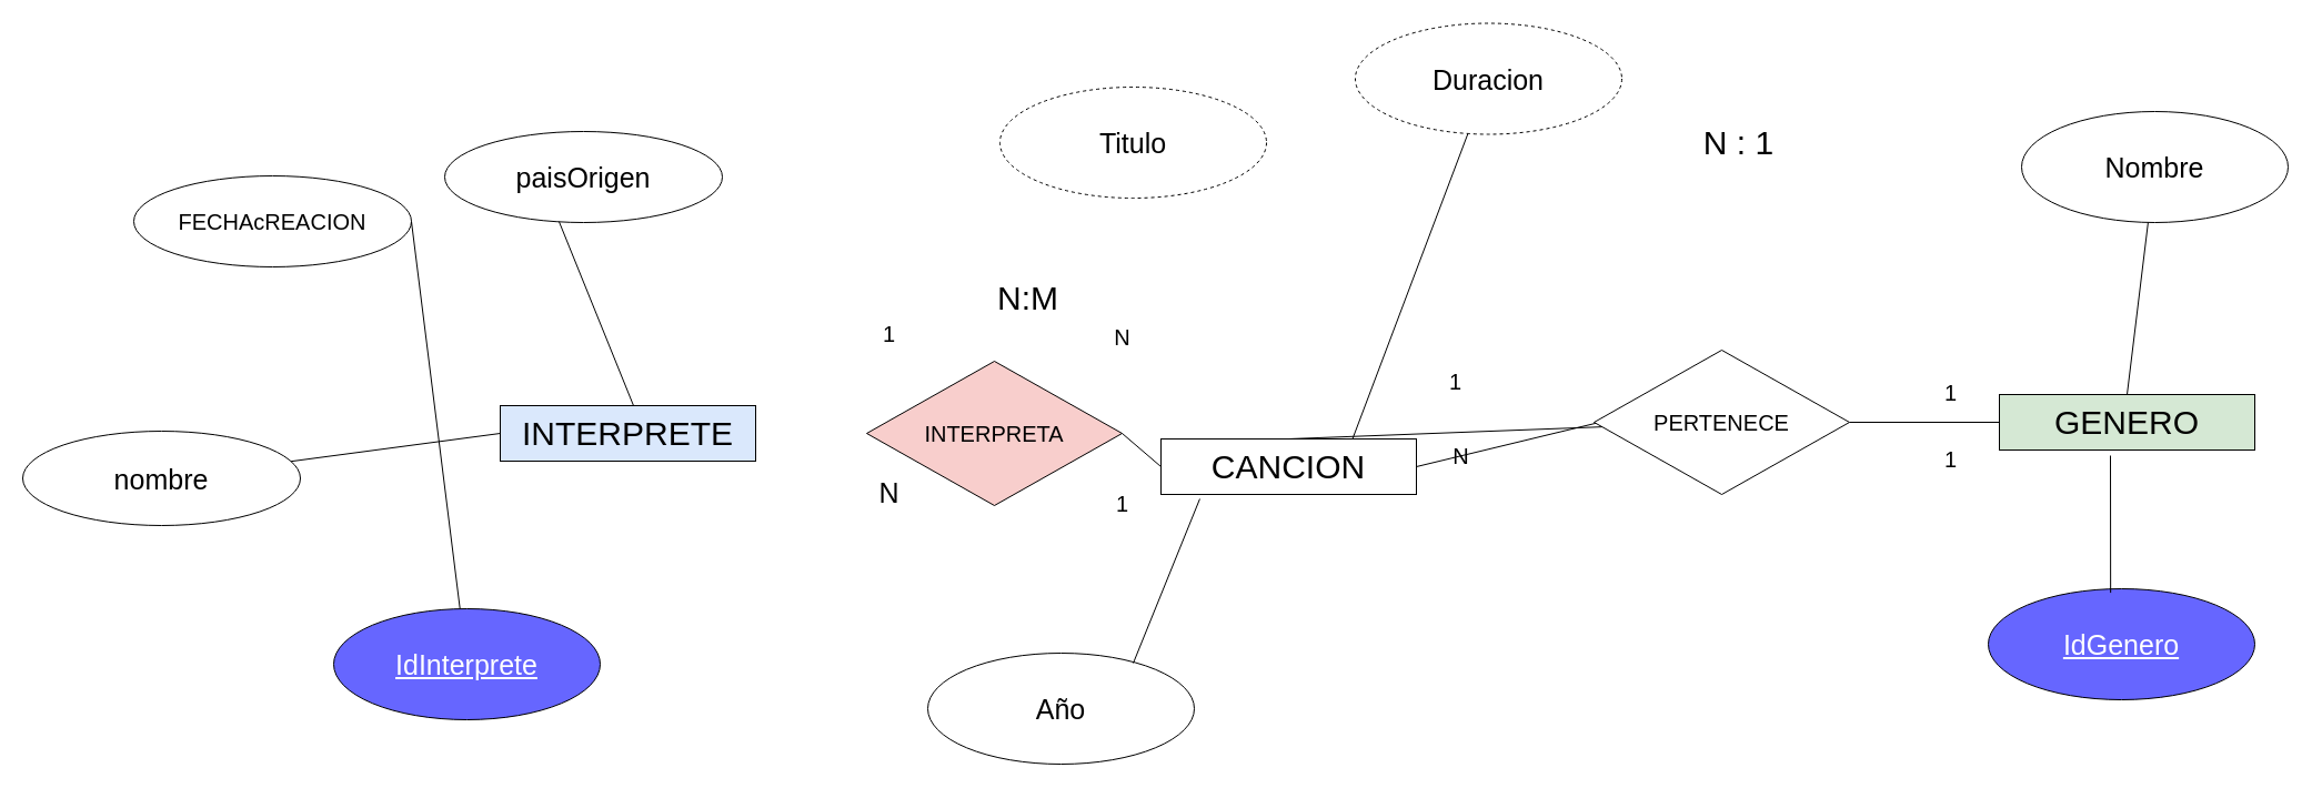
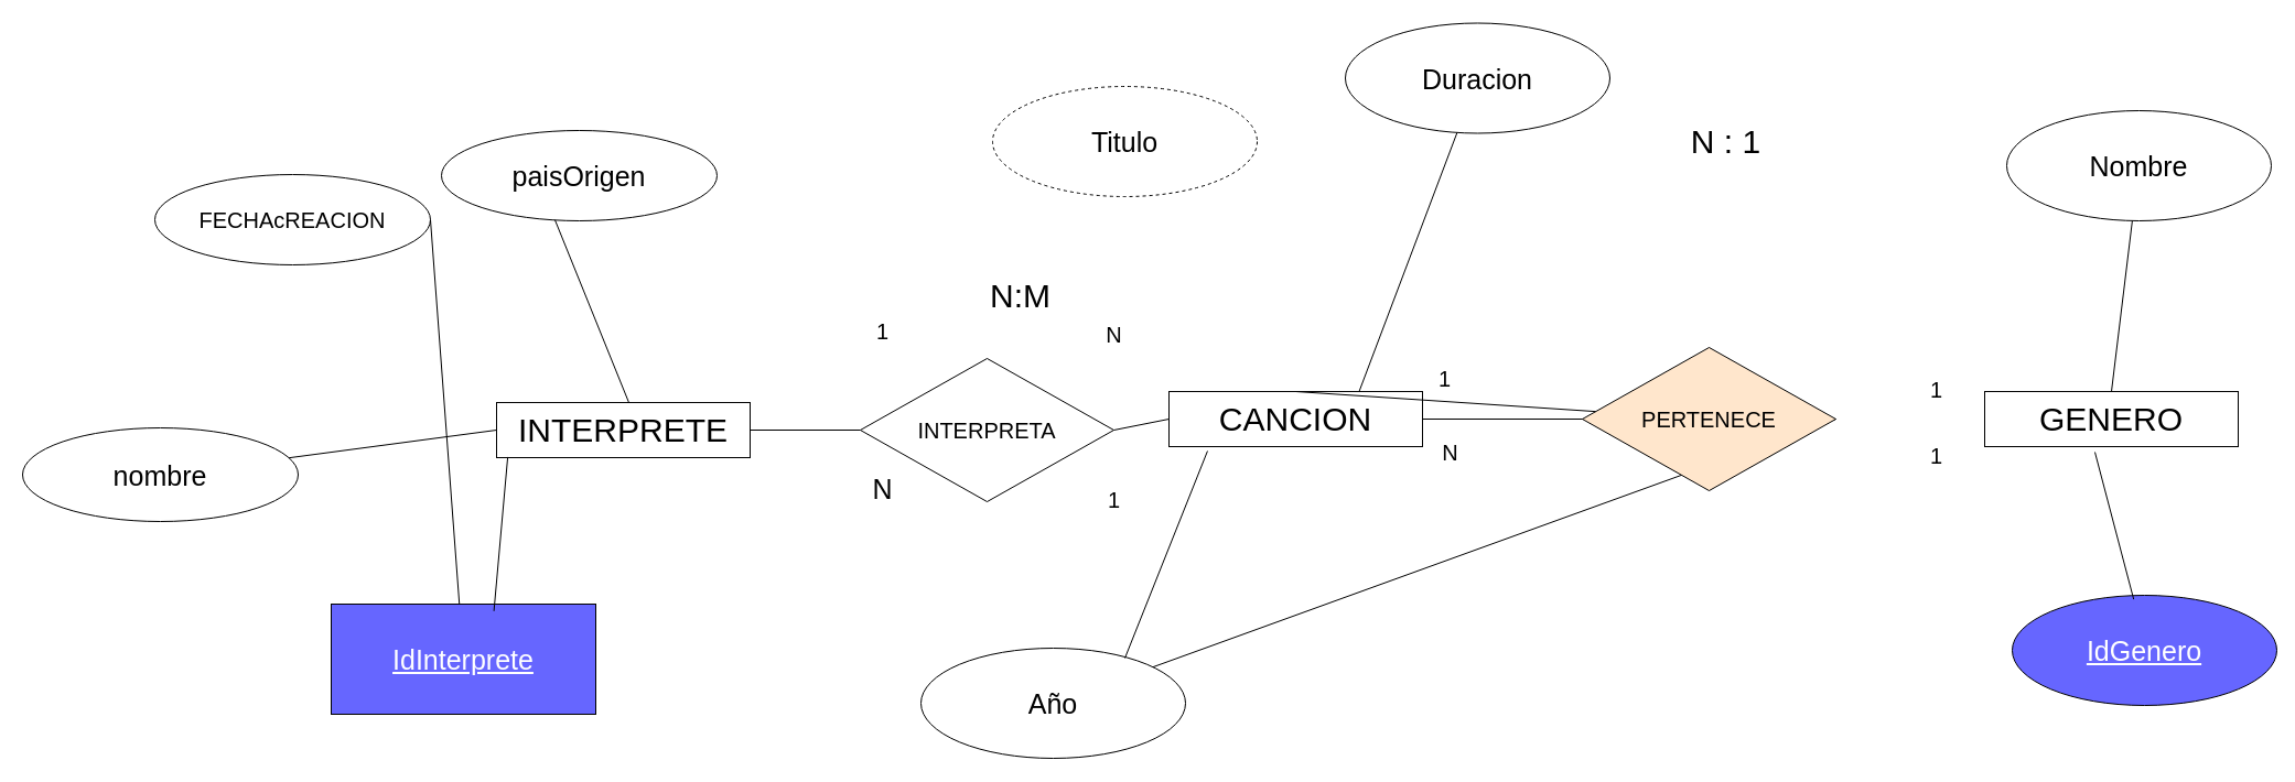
  <mxCell id="0" />
  <mxCell id="1" parent="0" />
- <mxCell id="2" value="&lt;font style=&quot;font-size: 30px;&quot;&gt;INTERPRETE&lt;/font&gt;" style="html=1;whiteSpace=wrap;fillColor=#dae8fc;" parent="1" vertex="1"><mxGeometry x="450" y="365" width="230" height="50" as="geometry" /></mxCell>
- <mxCell id="3" value="&lt;div style=&quot;font-size: 30px;&quot;&gt;&lt;font style=&quot;font-size: 30px;&quot;&gt;CANCION&lt;/font&gt;&lt;/div&gt;" style="html=1;whiteSpace=wrap;" parent="1" vertex="1"><mxGeometry x="1045" y="395" width="230" height="50" as="geometry" /></mxCell>
- <mxCell id="4" value="&lt;div style=&quot;font-size: 30px;&quot;&gt;GENERO&lt;/div&gt;" style="html=1;whiteSpace=wrap;fillColor=#d5e8d4;" parent="1" vertex="1"><mxGeometry x="1800" y="355" width="230" height="50" as="geometry" /></mxCell>
- <mxCell id="5" value="&lt;font style=&quot;font-size: 20px;&quot;&gt;INTERPRETA&lt;/font&gt;" style="rhombus;whiteSpace=wrap;html=1;fillColor=#f8cecc;" parent="1" vertex="1"><mxGeometry x="780" y="325" width="230" height="130" as="geometry" /></mxCell>
+ <mxCell id="2" value="&lt;font style=&quot;font-size: 30px;&quot;&gt;INTERPRETE&lt;/font&gt;" style="html=1;whiteSpace=wrap;" parent="1" vertex="1"><mxGeometry x="450" y="365" width="230" height="50" as="geometry" /></mxCell>
+ <mxCell id="3" value="&lt;div style=&quot;font-size: 30px;&quot;&gt;&lt;font style=&quot;font-size: 30px;&quot;&gt;CANCION&lt;/font&gt;&lt;/div&gt;" style="html=1;whiteSpace=wrap;" parent="1" vertex="1"><mxGeometry x="1060" y="355" width="230" height="50" as="geometry" /></mxCell>
+ <mxCell id="4" value="&lt;div style=&quot;font-size: 30px;&quot;&gt;GENERO&lt;/div&gt;" style="html=1;whiteSpace=wrap;" parent="1" vertex="1"><mxGeometry x="1800" y="355" width="230" height="50" as="geometry" /></mxCell>
+ <mxCell id="5" value="&lt;font style=&quot;font-size: 20px;&quot;&gt;INTERPRETA&lt;/font&gt;" style="rhombus;whiteSpace=wrap;html=1;" parent="1" vertex="1"><mxGeometry x="780" y="325" width="230" height="130" as="geometry" /></mxCell>
+ <mxCell id="6" value="" style="endArrow=none;html=1;rounded=0;exitX=1;exitY=0.5;exitDx=0;exitDy=0;entryX=0;entryY=0.5;entryDx=0;entryDy=0;" parent="1" source="2" target="5" edge="1"><mxGeometry width="50" height="50" relative="1" as="geometry"><mxPoint x="800" y="460" as="sourcePoint" /><mxPoint x="850" y="410" as="targetPoint" /></mxGeometry></mxCell>
  <mxCell id="7" value="" style="endArrow=none;html=1;rounded=0;entryX=0;entryY=0.5;entryDx=0;entryDy=0;exitX=1;exitY=0.5;exitDx=0;exitDy=0;" parent="1" source="5" target="3" edge="1"><mxGeometry width="50" height="50" relative="1" as="geometry"><mxPoint x="980" y="470" as="sourcePoint" /><mxPoint x="1030" y="420" as="targetPoint" /></mxGeometry></mxCell>
  <mxCell id="8" value="" style="endArrow=none;html=1;rounded=0;entryX=0;entryY=0.5;entryDx=0;entryDy=0;exitX=1;exitY=0.5;exitDx=0;exitDy=0;" parent="1" source="3" edge="1"><mxGeometry width="50" height="50" relative="1" as="geometry"><mxPoint x="1300" y="460" as="sourcePoint" /><mxPoint x="1440" y="380" as="targetPoint" /></mxGeometry></mxCell>
- <mxCell id="9" value="" style="endArrow=none;html=1;rounded=0;entryX=0;entryY=0.5;entryDx=0;entryDy=0;exitX=1;exitY=0.5;exitDx=0;exitDy=0;" parent="1" source="20" target="4" edge="1"><mxGeometry width="50" height="50" relative="1" as="geometry"><mxPoint x="1681" y="390" as="sourcePoint" /><mxPoint x="1691" y="380" as="targetPoint" /></mxGeometry></mxCell>
+ <mxCell id="9" value="" style="endArrow=none;html=1;rounded=0;exitX=1;exitY=0.5;exitDx=0;exitDy=0;" parent="1" source="20" target="37" edge="1"><mxGeometry width="50" height="50" relative="1" as="geometry"><mxPoint x="1681" y="390" as="sourcePoint" /><mxPoint x="1691" y="380" as="targetPoint" /></mxGeometry></mxCell>
  <mxCell id="10" value="&lt;div style=&quot;font-size: 20px;&quot;&gt;1&lt;/div&gt;" style="text;html=1;align=center;verticalAlign=middle;resizable=0;points=[];autosize=1;strokeColor=none;fillColor=none;" parent="1" vertex="1"><mxGeometry x="1295" y="323" width="30" height="40" as="geometry" /></mxCell>
  <mxCell id="11" value="&lt;div style=&quot;font-size: 20px;&quot;&gt;1&lt;/div&gt;" style="text;html=1;align=center;verticalAlign=middle;resizable=0;points=[];autosize=1;strokeColor=none;fillColor=none;" parent="1" vertex="1"><mxGeometry x="1741" y="333" width="30" height="40" as="geometry" /></mxCell>
  <mxCell id="12" value="&lt;div style=&quot;font-size: 20px;&quot;&gt;1&lt;/div&gt;" style="text;html=1;align=center;verticalAlign=middle;resizable=0;points=[];autosize=1;strokeColor=none;fillColor=none;" parent="1" vertex="1"><mxGeometry x="1741" y="393" width="30" height="40" as="geometry" /></mxCell>
  <mxCell id="13" value="&lt;div style=&quot;font-size: 20px;&quot;&gt;N&lt;/div&gt;" style="text;html=1;align=center;verticalAlign=middle;resizable=0;points=[];autosize=1;strokeColor=none;fillColor=none;" parent="1" vertex="1"><mxGeometry x="1295" y="390" width="40" height="40" as="geometry" /></mxCell>
  <mxCell id="14" value="&lt;font style=&quot;font-size: 30px;&quot;&gt;N : 1&lt;/font&gt;" style="text;html=1;align=center;verticalAlign=middle;resizable=0;points=[];autosize=1;strokeColor=none;fillColor=none;" parent="1" vertex="1"><mxGeometry x="1520" y="103" width="90" height="50" as="geometry" /></mxCell>
  <mxCell id="15" value="&lt;font style=&quot;font-size: 20px;&quot;&gt;1&lt;/font&gt;" style="text;html=1;align=center;verticalAlign=middle;resizable=0;points=[];autosize=1;strokeColor=none;fillColor=none;" parent="1" vertex="1"><mxGeometry x="785" y="280" width="30" height="40" as="geometry" /></mxCell>
  <mxCell id="16" value="&lt;font style=&quot;font-size: 20px;&quot;&gt;N&lt;/font&gt;" style="text;html=1;align=center;verticalAlign=middle;resizable=0;points=[];autosize=1;strokeColor=none;fillColor=none;" parent="1" vertex="1"><mxGeometry x="990" y="283" width="40" height="40" as="geometry" /></mxCell>
  <mxCell id="17" value="&lt;font style=&quot;font-size: 20px;&quot;&gt;1&lt;/font&gt;" style="text;html=1;align=center;verticalAlign=middle;resizable=0;points=[];autosize=1;strokeColor=none;fillColor=none;" parent="1" vertex="1"><mxGeometry x="995" y="433" width="30" height="40" as="geometry" /></mxCell>
  <mxCell id="18" value="&lt;font style=&quot;font-size: 25px;&quot;&gt;N&lt;/font&gt;" style="text;html=1;align=center;verticalAlign=middle;resizable=0;points=[];autosize=1;strokeColor=none;fillColor=none;" parent="1" vertex="1"><mxGeometry x="780" y="423" width="40" height="40" as="geometry" /></mxCell>
  <mxCell id="19" value="&lt;font style=&quot;font-size: 30px;&quot;&gt;N:M&lt;/font&gt;" style="text;html=1;align=center;verticalAlign=middle;resizable=0;points=[];autosize=1;strokeColor=none;fillColor=none;" parent="1" vertex="1"><mxGeometry x="885" y="243" width="80" height="50" as="geometry" /></mxCell>
- <mxCell id="20" value="&lt;font style=&quot;font-size: 20px;&quot;&gt;PERTENECE&lt;/font&gt;" style="rhombus;whiteSpace=wrap;html=1;" parent="1" vertex="1"><mxGeometry x="1435" y="315" width="230" height="130" as="geometry" /></mxCell>
- <mxCell id="21" value="&lt;font color=&quot;#ffffff&quot; style=&quot;font-size: 25px;&quot;&gt;&lt;u&gt;IdInterprete&lt;/u&gt;&lt;/font&gt;" style="ellipse;whiteSpace=wrap;html=1;fillColor=#6666FF;" parent="1" vertex="1"><mxGeometry x="300" y="548" width="240" height="100" as="geometry" /></mxCell>
+ <mxCell id="20" value="&lt;font style=&quot;font-size: 20px;&quot;&gt;PERTENECE&lt;/font&gt;" style="rhombus;whiteSpace=wrap;html=1;fillColor=#ffe6cc;" parent="1" vertex="1"><mxGeometry x="1435" y="315" width="230" height="130" as="geometry" /></mxCell>
+ <mxCell id="21" value="&lt;font color=&quot;#ffffff&quot; style=&quot;font-size: 25px;&quot;&gt;&lt;u&gt;IdInterprete&lt;/u&gt;&lt;/font&gt;" style="whiteSpace=wrap;html=1;fillColor=#6666FF;rounded=0;" parent="1" vertex="1"><mxGeometry x="300" y="548" width="240" height="100" as="geometry" /></mxCell>
  <mxCell id="22" value="&lt;font style=&quot;font-size: 25px;&quot;&gt;nombre&lt;/font&gt;" style="ellipse;whiteSpace=wrap;html=1;" parent="1" vertex="1"><mxGeometry x="20" y="388" width="250" height="85" as="geometry" /></mxCell>
- <mxCell id="23" value="&lt;font style=&quot;font-size: 20px;&quot;&gt;FECHAcREACION&lt;/font&gt;" style="ellipse;whiteSpace=wrap;html=1;" parent="1" vertex="1"><mxGeometry x="120" y="158" width="250" height="82" as="geometry" /></mxCell>
+ <mxCell id="23" value="&lt;font style=&quot;font-size: 20px;&quot;&gt;FECHAcREACION&lt;/font&gt;" style="ellipse;whiteSpace=wrap;html=1;" parent="1" vertex="1"><mxGeometry x="140" y="158" width="250" height="82" as="geometry" /></mxCell>
  <mxCell id="24" value="&lt;font style=&quot;font-size: 25px;&quot;&gt;paisOrigen&lt;/font&gt;" style="ellipse;whiteSpace=wrap;html=1;" parent="1" vertex="1"><mxGeometry x="400" y="118" width="250" height="82" as="geometry" /></mxCell>
  <mxCell id="25" value="&lt;font style=&quot;font-size: 25px;&quot;&gt;Titulo&lt;/font&gt;" style="ellipse;whiteSpace=wrap;html=1;dashed=1;" parent="1" vertex="1"><mxGeometry x="900" y="78" width="240" height="100" as="geometry" /></mxCell>
- <mxCell id="26" value="&lt;div&gt;&lt;font color=&quot;#ffffff&quot; style=&quot;font-size: 25px;&quot;&gt;&lt;u&gt;IdGenero&lt;/u&gt;&lt;/font&gt;&lt;/div&gt;" style="ellipse;whiteSpace=wrap;html=1;fillColor=#6666FF;" parent="1" vertex="1"><mxGeometry x="1790" y="530" width="240" height="100" as="geometry" /></mxCell>
+ <mxCell id="26" value="&lt;div&gt;&lt;font color=&quot;#ffffff&quot; style=&quot;font-size: 25px;&quot;&gt;&lt;u&gt;IdGenero&lt;/u&gt;&lt;/font&gt;&lt;/div&gt;" style="ellipse;whiteSpace=wrap;html=1;fillColor=#6666FF;" parent="1" vertex="1"><mxGeometry x="1825" y="540" width="240" height="100" as="geometry" /></mxCell>
  <mxCell id="27" value="" style="endArrow=none;html=1;rounded=0;entryX=0.459;entryY=0.036;entryDx=0;entryDy=0;entryPerimeter=0;" parent="1" target="26" edge="1"><mxGeometry width="50" height="50" relative="1" as="geometry"><mxPoint x="1900" y="410" as="sourcePoint" /><mxPoint x="1897" y="520" as="targetPoint" /></mxGeometry></mxCell>
  <mxCell id="28" value="" style="endArrow=none;html=1;rounded=0;exitX=0.5;exitY=0;exitDx=0;exitDy=0;" parent="1" target="20" edge="1" source="3"><mxGeometry width="50" height="50" relative="1" as="geometry"><mxPoint x="1169.29" y="405" as="sourcePoint" /><mxPoint x="1170" y="520" as="targetPoint" /></mxGeometry></mxCell>
+ <mxCell id="29" value="" style="endArrow=none;html=1;rounded=0;entryX=0.615;entryY=0.063;entryDx=0;entryDy=0;entryPerimeter=0;exitX=0.044;exitY=0.989;exitDx=0;exitDy=0;exitPerimeter=0;" parent="1" target="21" edge="1" source="2"><mxGeometry width="50" height="50" relative="1" as="geometry"><mxPoint x="440" y="420" as="sourcePoint" /><mxPoint x="570.71" y="520" as="targetPoint" /></mxGeometry></mxCell>
  <mxCell id="30" value="" style="endArrow=none;html=1;rounded=0;exitX=0.412;exitY=0.991;exitDx=0;exitDy=0;exitPerimeter=0;" parent="1" source="24" edge="1"><mxGeometry width="50" height="50" relative="1" as="geometry"><mxPoint x="579.29" y="265" as="sourcePoint" /><mxPoint x="570" y="365" as="targetPoint" /></mxGeometry></mxCell>
  <mxCell id="31" value="" style="endArrow=none;html=1;rounded=0;exitX=0;exitY=0.5;exitDx=0;exitDy=0;" parent="1" target="22" edge="1" source="2"><mxGeometry width="50" height="50" relative="1" as="geometry"><mxPoint x="440" y="388" as="sourcePoint" /><mxPoint x="400" y="480" as="targetPoint" /></mxGeometry></mxCell>
  <mxCell id="32" value="" style="endArrow=none;html=1;rounded=0;exitX=1;exitY=0.5;exitDx=0;exitDy=0;" parent="1" source="23" target="21" edge="1"><mxGeometry width="50" height="50" relative="1" as="geometry"><mxPoint x="440.29" y="265" as="sourcePoint" /><mxPoint x="431" y="365" as="targetPoint" /></mxGeometry></mxCell>
  <mxCell id="33" value="&lt;div&gt;&lt;font style=&quot;font-size: 25px;&quot;&gt;Nombre&lt;/font&gt;&lt;/div&gt;" style="ellipse;whiteSpace=wrap;html=1;" vertex="1" parent="1"><mxGeometry x="1820" y="100" width="240" height="100" as="geometry" /></mxCell>
  <mxCell id="34" value="" style="endArrow=none;html=1;rounded=0;exitX=0.5;exitY=0;exitDx=0;exitDy=0;" edge="1" parent="1" target="33"><mxGeometry width="50" height="50" relative="1" as="geometry"><mxPoint x="1915" y="355" as="sourcePoint" /><mxPoint x="1910" y="520" as="targetPoint" /></mxGeometry></mxCell>
- <mxCell id="35" value="&lt;font style=&quot;font-size: 25px;&quot;&gt;Duracion&lt;/font&gt;" style="ellipse;whiteSpace=wrap;html=1;dashed=1;" vertex="1" parent="1"><mxGeometry x="1220" y="20.5" width="240" height="100" as="geometry" /></mxCell>
+ <mxCell id="35" value="&lt;font style=&quot;font-size: 25px;&quot;&gt;Duracion&lt;/font&gt;" style="ellipse;whiteSpace=wrap;html=1;" vertex="1" parent="1"><mxGeometry x="1220" y="20.5" width="240" height="100" as="geometry" /></mxCell>
  <mxCell id="36" value="" style="endArrow=none;html=1;rounded=0;exitX=0.75;exitY=0;exitDx=0;exitDy=0;" edge="1" parent="1" target="35" source="3"><mxGeometry width="50" height="50" relative="1" as="geometry"><mxPoint x="1495" y="297.5" as="sourcePoint" /><mxPoint x="1490" y="462.5" as="targetPoint" /></mxGeometry></mxCell>
  <mxCell id="37" value="&lt;font style=&quot;font-size: 25px;&quot;&gt;Año&lt;/font&gt;" style="ellipse;whiteSpace=wrap;html=1;" vertex="1" parent="1"><mxGeometry x="835" y="588" width="240" height="100" as="geometry" /></mxCell>
  <mxCell id="38" value="" style="endArrow=none;html=1;rounded=0;exitX=0.152;exitY=1.08;exitDx=0;exitDy=0;entryX=0.771;entryY=0.09;entryDx=0;entryDy=0;entryPerimeter=0;exitPerimeter=0;" edge="1" parent="1" source="3" target="37"><mxGeometry width="50" height="50" relative="1" as="geometry"><mxPoint x="1090" y="433" as="sourcePoint" /><mxPoint x="1186" y="631" as="targetPoint" /></mxGeometry></mxCell>
